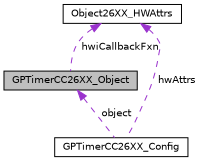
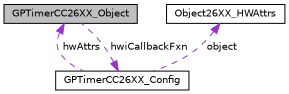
  digraph {
    node [color=black fillcolor=white fontname=Helvetica fontsize=10 shape=record style=filled]
    edge [color=darkorchid3 dir=back fontname=Helvetica fontsize=10 labelfontname=Helvetica labelfontsize=10 style=dashed]
    n1 [fillcolor=grey75 fontcolor=black height=0.2 label=GPTimerCC26XX_Object width=0.4]
    n2 [height=0.2 label=GPTimerCC26XX_Config width=0.4]
    n3 [height=0.2 label=Object26XX_HWAttrs width=0.4]
-   n1 -> n2 [label=" object"]
-   n3 -> n1 [label=" hwiCallbackFxn"]
-   n3 -> n2 [label=" hwAttrs"]
+   n1 -> n2 [label=" hwAttrs"]
+   n2 -> n1 [label=" hwiCallbackFxn"]
+   n3 -> n2 [label=" object"]
  }
